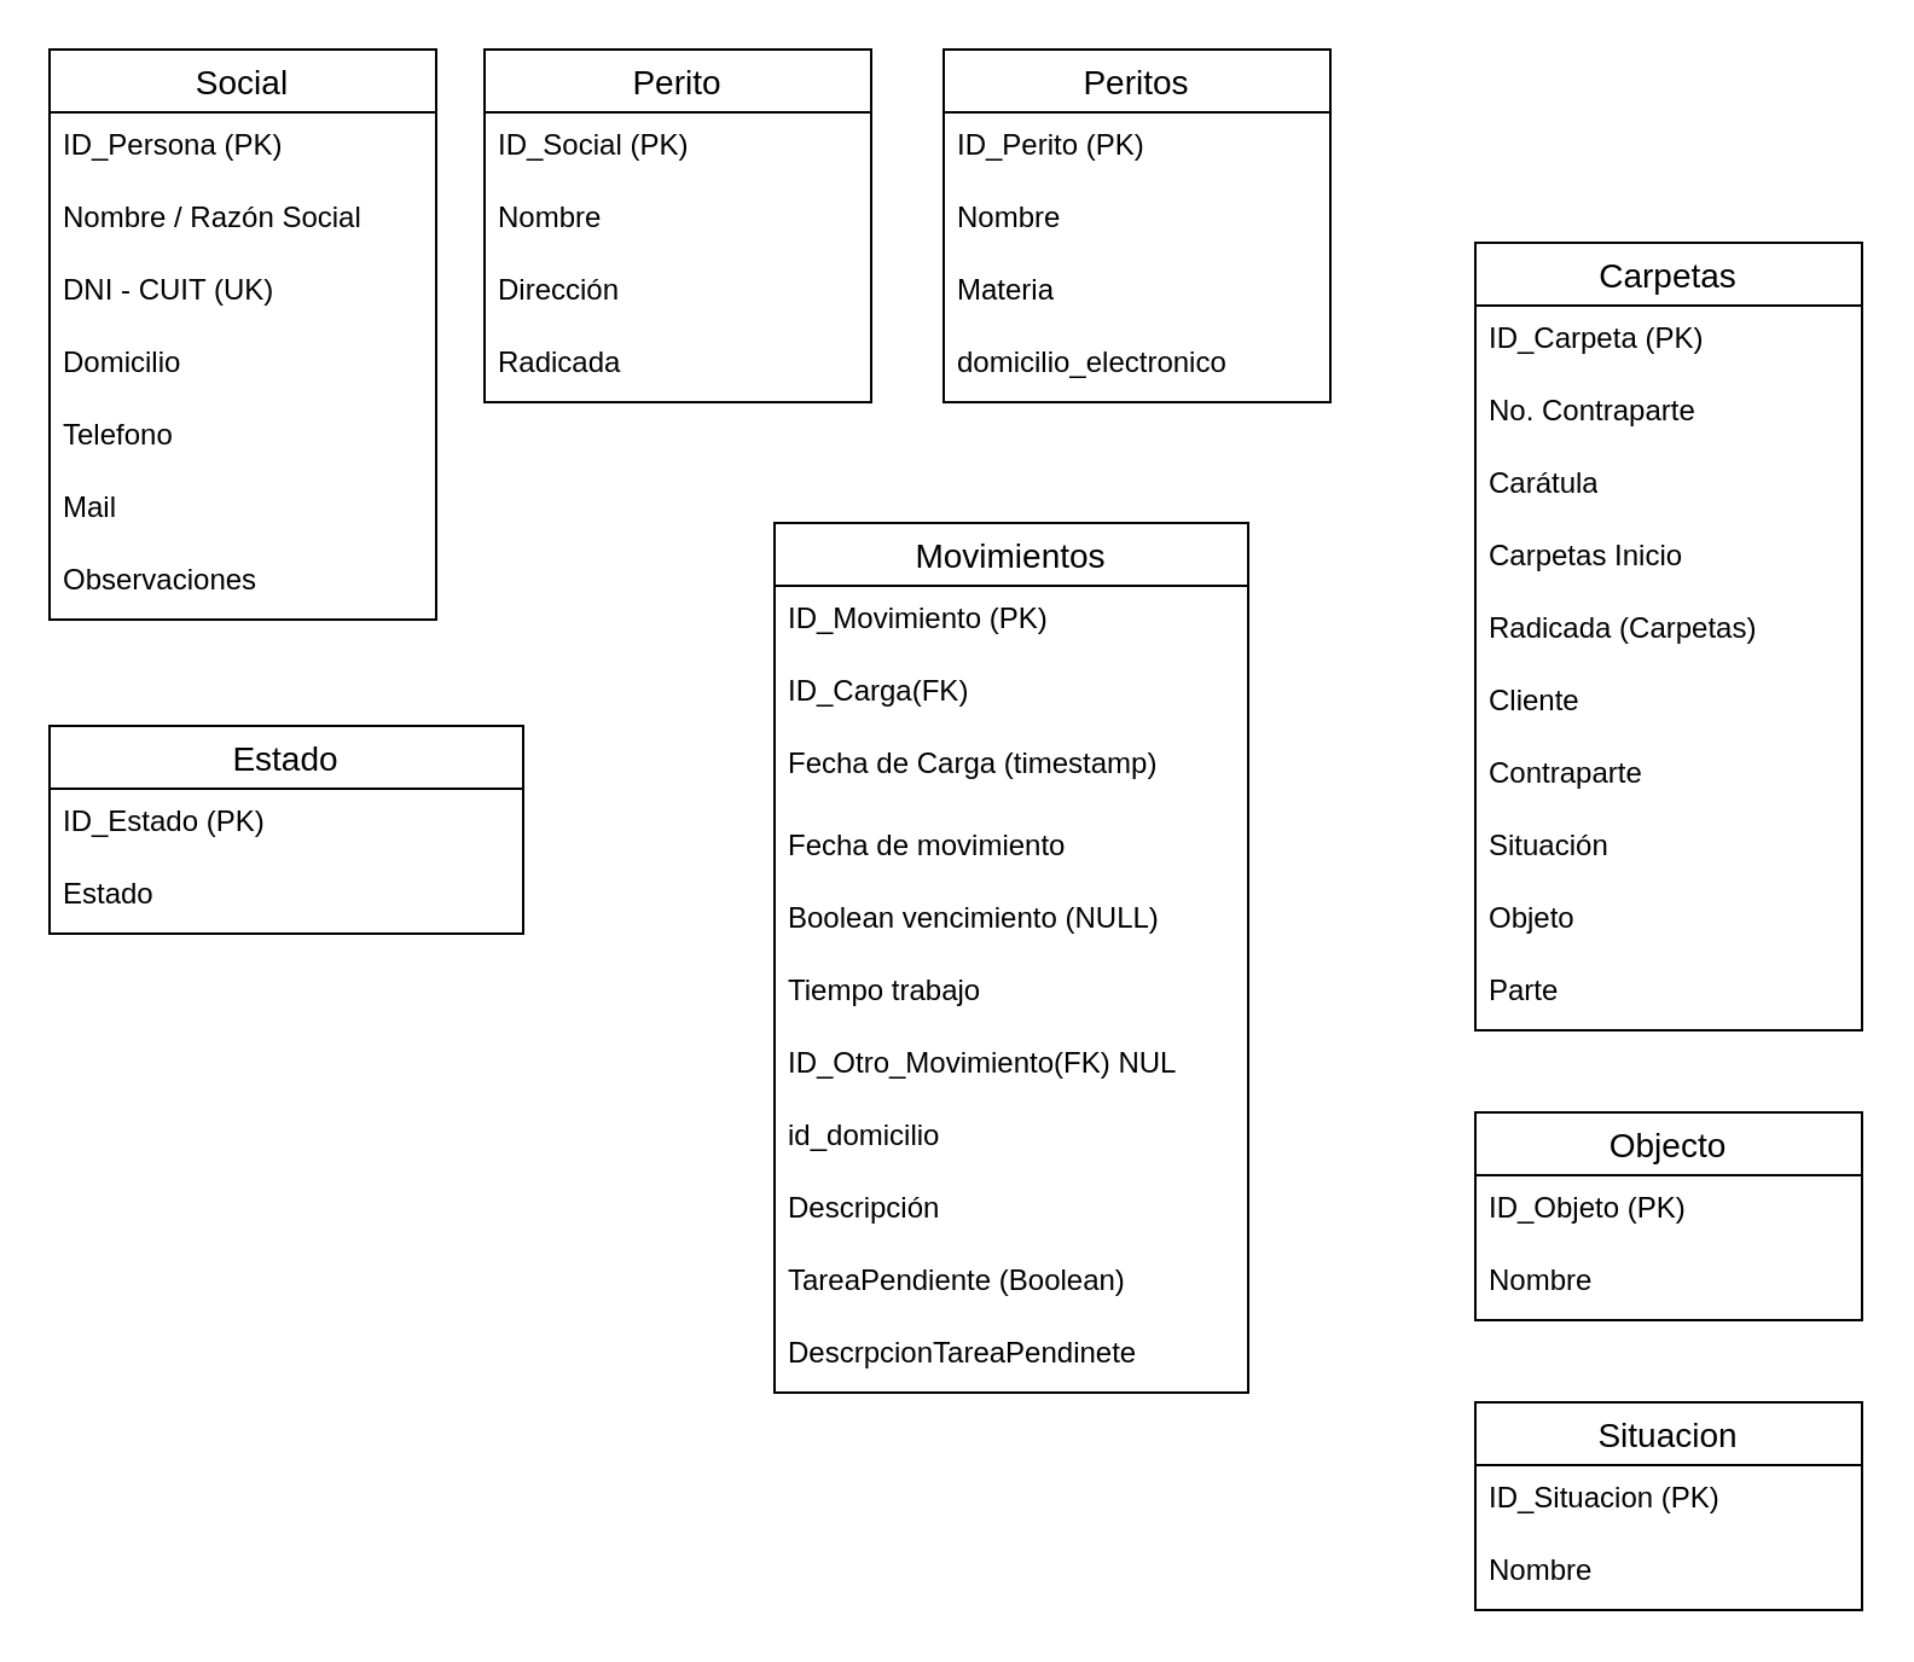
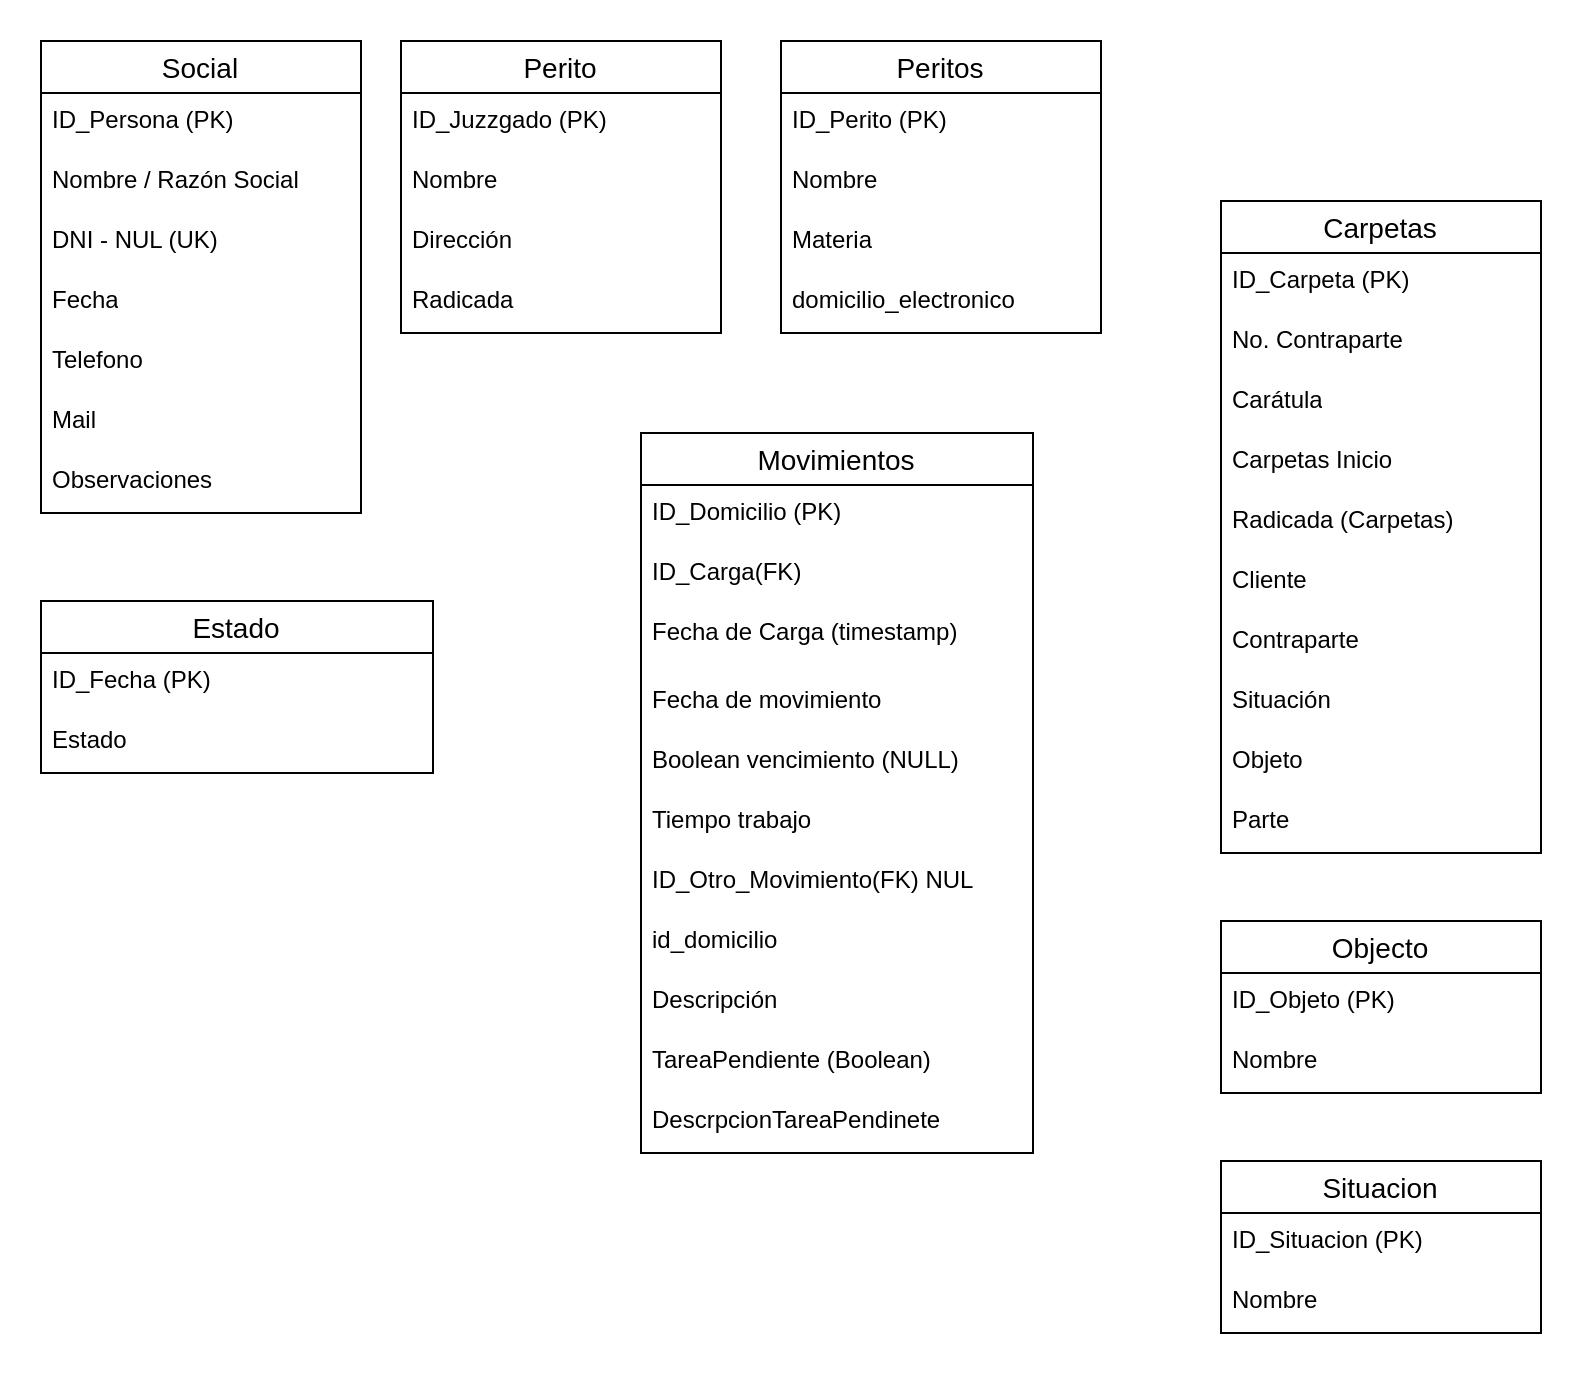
  <mxCell id="0" />
  <mxCell id="1" parent="0" />
  <mxCell id="2" value="Social" style="swimlane;fontStyle=0;childLayout=stackLayout;horizontal=1;startSize=26;horizontalStack=0;resizeParent=1;resizeParentMax=0;resizeLast=0;collapsible=1;marginBottom=0;align=center;fontSize=14;" parent="1" vertex="1"><mxGeometry x="20" y="20" width="160" height="236" as="geometry"><mxRectangle x="420" y="20" width="60" height="30" as="alternateBounds" /></mxGeometry></mxCell>
  <mxCell id="3" value="ID_Persona (PK)" style="text;strokeColor=none;fillColor=none;spacingLeft=4;spacingRight=4;overflow=hidden;rotatable=0;points=[[0,0.5],[1,0.5]];portConstraint=eastwest;fontSize=12;whiteSpace=wrap;html=1;" parent="2" vertex="1"><mxGeometry y="26" width="160" height="30" as="geometry" /></mxCell>
  <mxCell id="4" value="Nombre / Razón Social" style="text;strokeColor=none;fillColor=none;spacingLeft=4;spacingRight=4;overflow=hidden;rotatable=0;points=[[0,0.5],[1,0.5]];portConstraint=eastwest;fontSize=12;whiteSpace=wrap;html=1;" parent="2" vertex="1"><mxGeometry y="56" width="160" height="30" as="geometry" /></mxCell>
- <mxCell id="5" value="DNI - CUIT (UK)&lt;div&gt;&lt;br&gt;&lt;/div&gt;" style="text;strokeColor=none;fillColor=none;spacingLeft=4;spacingRight=4;overflow=hidden;rotatable=0;points=[[0,0.5],[1,0.5]];portConstraint=eastwest;fontSize=12;whiteSpace=wrap;html=1;" parent="2" vertex="1"><mxGeometry y="86" width="160" height="30" as="geometry" /></mxCell>
- <mxCell id="6" value="Domicilio" style="text;strokeColor=none;fillColor=none;spacingLeft=4;spacingRight=4;overflow=hidden;rotatable=0;points=[[0,0.5],[1,0.5]];portConstraint=eastwest;fontSize=12;whiteSpace=wrap;html=1;" parent="2" vertex="1"><mxGeometry y="116" width="160" height="30" as="geometry" /></mxCell>
+ <mxCell id="5" value="DNI - NUL (UK)&lt;div&gt;&lt;br&gt;&lt;/div&gt;" style="text;strokeColor=none;fillColor=none;spacingLeft=4;spacingRight=4;overflow=hidden;rotatable=0;points=[[0,0.5],[1,0.5]];portConstraint=eastwest;fontSize=12;whiteSpace=wrap;html=1;" parent="2" vertex="1"><mxGeometry y="86" width="160" height="30" as="geometry" /></mxCell>
+ <mxCell id="6" value="Fecha" style="text;strokeColor=none;fillColor=none;spacingLeft=4;spacingRight=4;overflow=hidden;rotatable=0;points=[[0,0.5],[1,0.5]];portConstraint=eastwest;fontSize=12;whiteSpace=wrap;html=1;" parent="2" vertex="1"><mxGeometry y="116" width="160" height="30" as="geometry" /></mxCell>
  <mxCell id="7" value="Telefono" style="text;strokeColor=none;fillColor=none;spacingLeft=4;spacingRight=4;overflow=hidden;rotatable=0;points=[[0,0.5],[1,0.5]];portConstraint=eastwest;fontSize=12;whiteSpace=wrap;html=1;" parent="2" vertex="1"><mxGeometry y="146" width="160" height="30" as="geometry" /></mxCell>
  <mxCell id="8" value="Mail" style="text;strokeColor=none;fillColor=none;spacingLeft=4;spacingRight=4;overflow=hidden;rotatable=0;points=[[0,0.5],[1,0.5]];portConstraint=eastwest;fontSize=12;whiteSpace=wrap;html=1;" parent="2" vertex="1"><mxGeometry y="176" width="160" height="30" as="geometry" /></mxCell>
  <mxCell id="9" value="Observaciones" style="text;strokeColor=none;fillColor=none;spacingLeft=4;spacingRight=4;overflow=hidden;rotatable=0;points=[[0,0.5],[1,0.5]];portConstraint=eastwest;fontSize=12;whiteSpace=wrap;html=1;" parent="2" vertex="1"><mxGeometry y="206" width="160" height="30" as="geometry" /></mxCell>
  <mxCell id="10" value="Perito" style="swimlane;fontStyle=0;childLayout=stackLayout;horizontal=1;startSize=26;horizontalStack=0;resizeParent=1;resizeParentMax=0;resizeLast=0;collapsible=1;marginBottom=0;align=center;fontSize=14;" parent="1" vertex="1"><mxGeometry x="200" y="20" width="160" height="146" as="geometry" /></mxCell>
- <mxCell id="11" value="ID_Social (PK)" style="text;strokeColor=none;fillColor=none;spacingLeft=4;spacingRight=4;overflow=hidden;rotatable=0;points=[[0,0.5],[1,0.5]];portConstraint=eastwest;fontSize=12;whiteSpace=wrap;html=1;" parent="10" vertex="1"><mxGeometry y="26" width="160" height="30" as="geometry" /></mxCell>
+ <mxCell id="11" value="ID_Juzzgado (PK)" style="text;strokeColor=none;fillColor=none;spacingLeft=4;spacingRight=4;overflow=hidden;rotatable=0;points=[[0,0.5],[1,0.5]];portConstraint=eastwest;fontSize=12;whiteSpace=wrap;html=1;" parent="10" vertex="1"><mxGeometry y="26" width="160" height="30" as="geometry" /></mxCell>
  <mxCell id="12" value="Nombre" style="text;strokeColor=none;fillColor=none;spacingLeft=4;spacingRight=4;overflow=hidden;rotatable=0;points=[[0,0.5],[1,0.5]];portConstraint=eastwest;fontSize=12;whiteSpace=wrap;html=1;" parent="10" vertex="1"><mxGeometry y="56" width="160" height="30" as="geometry" /></mxCell>
  <mxCell id="13" value="Dirección" style="text;strokeColor=none;fillColor=none;spacingLeft=4;spacingRight=4;overflow=hidden;rotatable=0;points=[[0,0.5],[1,0.5]];portConstraint=eastwest;fontSize=12;whiteSpace=wrap;html=1;" parent="10" vertex="1"><mxGeometry y="86" width="160" height="30" as="geometry" /></mxCell>
  <mxCell id="14" value="Radicada" style="text;strokeColor=none;fillColor=none;spacingLeft=4;spacingRight=4;overflow=hidden;rotatable=0;points=[[0,0.5],[1,0.5]];portConstraint=eastwest;fontSize=12;whiteSpace=wrap;html=1;" parent="10" vertex="1"><mxGeometry y="116" width="160" height="30" as="geometry" /></mxCell>
  <mxCell id="15" value="Peritos" style="swimlane;fontStyle=0;childLayout=stackLayout;horizontal=1;startSize=26;horizontalStack=0;resizeParent=1;resizeParentMax=0;resizeLast=0;collapsible=1;marginBottom=0;align=center;fontSize=14;" parent="1" vertex="1"><mxGeometry x="390" y="20" width="160" height="146" as="geometry" /></mxCell>
  <mxCell id="16" value="ID_Perito (PK)" style="text;strokeColor=none;fillColor=none;spacingLeft=4;spacingRight=4;overflow=hidden;rotatable=0;points=[[0,0.5],[1,0.5]];portConstraint=eastwest;fontSize=12;whiteSpace=wrap;html=1;" parent="15" vertex="1"><mxGeometry y="26" width="160" height="30" as="geometry" /></mxCell>
  <mxCell id="17" value="Nombre" style="text;strokeColor=none;fillColor=none;spacingLeft=4;spacingRight=4;overflow=hidden;rotatable=0;points=[[0,0.5],[1,0.5]];portConstraint=eastwest;fontSize=12;whiteSpace=wrap;html=1;" parent="15" vertex="1"><mxGeometry y="56" width="160" height="30" as="geometry" /></mxCell>
  <mxCell id="18" value="Materia" style="text;strokeColor=none;fillColor=none;spacingLeft=4;spacingRight=4;overflow=hidden;rotatable=0;points=[[0,0.5],[1,0.5]];portConstraint=eastwest;fontSize=12;whiteSpace=wrap;html=1;" vertex="1" parent="15"><mxGeometry y="86" width="160" height="30" as="geometry" /></mxCell>
  <mxCell id="19" value="domicilio_electronico" style="text;strokeColor=none;fillColor=none;spacingLeft=4;spacingRight=4;overflow=hidden;rotatable=0;points=[[0,0.5],[1,0.5]];portConstraint=eastwest;fontSize=12;whiteSpace=wrap;html=1;" parent="15" vertex="1"><mxGeometry y="116" width="160" height="30" as="geometry" /></mxCell>
  <mxCell id="20" value="Carpetas" style="swimlane;fontStyle=0;childLayout=stackLayout;horizontal=1;startSize=26;horizontalStack=0;resizeParent=1;resizeParentMax=0;resizeLast=0;collapsible=1;marginBottom=0;align=center;fontSize=14;" parent="1" vertex="1"><mxGeometry x="610" y="100" width="160" height="326" as="geometry" /></mxCell>
  <mxCell id="21" value="ID_Carpeta (PK)" style="text;strokeColor=none;fillColor=none;spacingLeft=4;spacingRight=4;overflow=hidden;rotatable=0;points=[[0,0.5],[1,0.5]];portConstraint=eastwest;fontSize=12;whiteSpace=wrap;html=1;" vertex="1" parent="20"><mxGeometry y="26" width="160" height="30" as="geometry" /></mxCell>
  <mxCell id="22" value="No. Contraparte" style="text;strokeColor=none;fillColor=none;spacingLeft=4;spacingRight=4;overflow=hidden;rotatable=0;points=[[0,0.5],[1,0.5]];portConstraint=eastwest;fontSize=12;whiteSpace=wrap;html=1;" vertex="1" parent="20"><mxGeometry y="56" width="160" height="30" as="geometry" /></mxCell>
  <mxCell id="23" value="Carátula" style="text;strokeColor=none;fillColor=none;spacingLeft=4;spacingRight=4;overflow=hidden;rotatable=0;points=[[0,0.5],[1,0.5]];portConstraint=eastwest;fontSize=12;whiteSpace=wrap;html=1;" vertex="1" parent="20"><mxGeometry y="86" width="160" height="30" as="geometry" /></mxCell>
  <mxCell id="24" value="Carpetas Inicio" style="text;strokeColor=none;fillColor=none;spacingLeft=4;spacingRight=4;overflow=hidden;rotatable=0;points=[[0,0.5],[1,0.5]];portConstraint=eastwest;fontSize=12;whiteSpace=wrap;html=1;" parent="20" vertex="1"><mxGeometry y="116" width="160" height="30" as="geometry" /></mxCell>
  <mxCell id="25" value="Radicada (Carpetas)&lt;div&gt;&lt;br&gt;&lt;/div&gt;" style="text;strokeColor=none;fillColor=none;spacingLeft=4;spacingRight=4;overflow=hidden;rotatable=0;points=[[0,0.5],[1,0.5]];portConstraint=eastwest;fontSize=12;whiteSpace=wrap;html=1;" vertex="1" parent="20"><mxGeometry y="146" width="160" height="30" as="geometry" /></mxCell>
  <mxCell id="26" value="Cliente" style="text;strokeColor=none;fillColor=none;spacingLeft=4;spacingRight=4;overflow=hidden;rotatable=0;points=[[0,0.5],[1,0.5]];portConstraint=eastwest;fontSize=12;whiteSpace=wrap;html=1;" vertex="1" parent="20"><mxGeometry y="176" width="160" height="30" as="geometry" /></mxCell>
  <mxCell id="27" value="Contraparte" style="text;strokeColor=none;fillColor=none;spacingLeft=4;spacingRight=4;overflow=hidden;rotatable=0;points=[[0,0.5],[1,0.5]];portConstraint=eastwest;fontSize=12;whiteSpace=wrap;html=1;" vertex="1" parent="20"><mxGeometry y="206" width="160" height="30" as="geometry" /></mxCell>
  <mxCell id="28" value="Situación" style="text;strokeColor=none;fillColor=none;spacingLeft=4;spacingRight=4;overflow=hidden;rotatable=0;points=[[0,0.5],[1,0.5]];portConstraint=eastwest;fontSize=12;whiteSpace=wrap;html=1;" vertex="1" parent="20"><mxGeometry y="236" width="160" height="30" as="geometry" /></mxCell>
  <mxCell id="29" value="Objeto" style="text;strokeColor=none;fillColor=none;spacingLeft=4;spacingRight=4;overflow=hidden;rotatable=0;points=[[0,0.5],[1,0.5]];portConstraint=eastwest;fontSize=12;whiteSpace=wrap;html=1;" vertex="1" parent="20"><mxGeometry y="266" width="160" height="30" as="geometry" /></mxCell>
  <mxCell id="30" value="Parte" style="text;strokeColor=none;fillColor=none;spacingLeft=4;spacingRight=4;overflow=hidden;rotatable=0;points=[[0,0.5],[1,0.5]];portConstraint=eastwest;fontSize=12;whiteSpace=wrap;html=1;" parent="20" vertex="1"><mxGeometry y="296" width="160" height="30" as="geometry" /></mxCell>
  <mxCell id="31" value="Movimientos" style="swimlane;fontStyle=0;childLayout=stackLayout;horizontal=1;startSize=26;horizontalStack=0;resizeParent=1;resizeParentMax=0;resizeLast=0;collapsible=1;marginBottom=0;align=center;fontSize=14;" parent="1" vertex="1"><mxGeometry x="320" y="216" width="196" height="360" as="geometry" /></mxCell>
- <mxCell id="32" value="ID_Movimiento (PK)" style="text;strokeColor=none;fillColor=none;spacingLeft=4;spacingRight=4;overflow=hidden;rotatable=0;points=[[0,0.5],[1,0.5]];portConstraint=eastwest;fontSize=12;whiteSpace=wrap;html=1;" parent="31" vertex="1"><mxGeometry y="26" width="196" height="30" as="geometry" /></mxCell>
+ <mxCell id="32" value="ID_Domicilio (PK)" style="text;strokeColor=none;fillColor=none;spacingLeft=4;spacingRight=4;overflow=hidden;rotatable=0;points=[[0,0.5],[1,0.5]];portConstraint=eastwest;fontSize=12;whiteSpace=wrap;html=1;" parent="31" vertex="1"><mxGeometry y="26" width="196" height="30" as="geometry" /></mxCell>
  <mxCell id="33" value="ID_Carga(FK)" style="text;strokeColor=none;fillColor=none;spacingLeft=4;spacingRight=4;overflow=hidden;rotatable=0;points=[[0,0.5],[1,0.5]];portConstraint=eastwest;fontSize=12;whiteSpace=wrap;html=1;" vertex="1" parent="31"><mxGeometry y="56" width="196" height="30" as="geometry" /></mxCell>
  <mxCell id="34" value="Fecha de Carga (timestamp)" style="text;strokeColor=none;fillColor=none;spacingLeft=4;spacingRight=4;overflow=hidden;rotatable=0;points=[[0,0.5],[1,0.5]];portConstraint=eastwest;fontSize=12;whiteSpace=wrap;html=1;" parent="31" vertex="1"><mxGeometry y="86" width="196" height="34" as="geometry" /></mxCell>
  <mxCell id="35" value="Fecha de movimiento" style="text;strokeColor=none;fillColor=none;spacingLeft=4;spacingRight=4;overflow=hidden;rotatable=0;points=[[0,0.5],[1,0.5]];portConstraint=eastwest;fontSize=12;whiteSpace=wrap;html=1;" vertex="1" parent="31"><mxGeometry y="120" width="196" height="30" as="geometry" /></mxCell>
  <mxCell id="36" value="Boolean vencimiento (NULL)" style="text;strokeColor=none;fillColor=none;spacingLeft=4;spacingRight=4;overflow=hidden;rotatable=0;points=[[0,0.5],[1,0.5]];portConstraint=eastwest;fontSize=12;whiteSpace=wrap;html=1;" vertex="1" parent="31"><mxGeometry y="150" width="196" height="30" as="geometry" /></mxCell>
  <mxCell id="37" value="Tiempo trabajo" style="text;strokeColor=none;fillColor=none;spacingLeft=4;spacingRight=4;overflow=hidden;rotatable=0;points=[[0,0.5],[1,0.5]];portConstraint=eastwest;fontSize=12;whiteSpace=wrap;html=1;" vertex="1" parent="31"><mxGeometry y="180" width="196" height="30" as="geometry" /></mxCell>
  <mxCell id="38" value="ID_Otro_Movimiento(FK) NUL" style="text;strokeColor=none;fillColor=none;spacingLeft=4;spacingRight=4;overflow=hidden;rotatable=0;points=[[0,0.5],[1,0.5]];portConstraint=eastwest;fontSize=12;whiteSpace=wrap;html=1;" vertex="1" parent="31"><mxGeometry y="210" width="196" height="30" as="geometry" /></mxCell>
  <mxCell id="39" value="id_domicilio" style="text;strokeColor=none;fillColor=none;spacingLeft=4;spacingRight=4;overflow=hidden;rotatable=0;points=[[0,0.5],[1,0.5]];portConstraint=eastwest;fontSize=12;whiteSpace=wrap;html=1;" vertex="1" parent="31"><mxGeometry y="240" width="196" height="30" as="geometry" /></mxCell>
  <mxCell id="40" value="Descripción" style="text;strokeColor=none;fillColor=none;spacingLeft=4;spacingRight=4;overflow=hidden;rotatable=0;points=[[0,0.5],[1,0.5]];portConstraint=eastwest;fontSize=12;whiteSpace=wrap;html=1;" vertex="1" parent="31"><mxGeometry y="270" width="196" height="30" as="geometry" /></mxCell>
  <mxCell id="41" value="TareaPendiente (Boolean)" style="text;strokeColor=none;fillColor=none;spacingLeft=4;spacingRight=4;overflow=hidden;rotatable=0;points=[[0,0.5],[1,0.5]];portConstraint=eastwest;fontSize=12;whiteSpace=wrap;html=1;" vertex="1" parent="31"><mxGeometry y="300" width="196" height="30" as="geometry" /></mxCell>
  <mxCell id="42" value="DescrpcionTareaPendinete" style="text;strokeColor=none;fillColor=none;spacingLeft=4;spacingRight=4;overflow=hidden;rotatable=0;points=[[0,0.5],[1,0.5]];portConstraint=eastwest;fontSize=12;whiteSpace=wrap;html=1;" parent="31" vertex="1"><mxGeometry y="330" width="196" height="30" as="geometry" /></mxCell>
  <mxCell id="43" value="Estado" style="swimlane;fontStyle=0;childLayout=stackLayout;horizontal=1;startSize=26;horizontalStack=0;resizeParent=1;resizeParentMax=0;resizeLast=0;collapsible=1;marginBottom=0;align=center;fontSize=14;" vertex="1" parent="1"><mxGeometry x="20" y="300" width="196" height="86" as="geometry" /></mxCell>
- <mxCell id="44" value="ID_Estado (PK)" style="text;strokeColor=none;fillColor=none;spacingLeft=4;spacingRight=4;overflow=hidden;rotatable=0;points=[[0,0.5],[1,0.5]];portConstraint=eastwest;fontSize=12;whiteSpace=wrap;html=1;" vertex="1" parent="43"><mxGeometry y="26" width="196" height="30" as="geometry" /></mxCell>
+ <mxCell id="44" value="ID_Fecha (PK)" style="text;strokeColor=none;fillColor=none;spacingLeft=4;spacingRight=4;overflow=hidden;rotatable=0;points=[[0,0.5],[1,0.5]];portConstraint=eastwest;fontSize=12;whiteSpace=wrap;html=1;" vertex="1" parent="43"><mxGeometry y="26" width="196" height="30" as="geometry" /></mxCell>
  <mxCell id="45" value="Estado" style="text;strokeColor=none;fillColor=none;spacingLeft=4;spacingRight=4;overflow=hidden;rotatable=0;points=[[0,0.5],[1,0.5]];portConstraint=eastwest;fontSize=12;whiteSpace=wrap;html=1;" vertex="1" parent="43"><mxGeometry y="56" width="196" height="30" as="geometry" /></mxCell>
  <mxCell id="46" value="Objecto" style="swimlane;fontStyle=0;childLayout=stackLayout;horizontal=1;startSize=26;horizontalStack=0;resizeParent=1;resizeParentMax=0;resizeLast=0;collapsible=1;marginBottom=0;align=center;fontSize=14;" vertex="1" parent="1"><mxGeometry x="610" y="460" width="160" height="86" as="geometry" /></mxCell>
  <mxCell id="47" value="ID_Objeto (PK)" style="text;strokeColor=none;fillColor=none;spacingLeft=4;spacingRight=4;overflow=hidden;rotatable=0;points=[[0,0.5],[1,0.5]];portConstraint=eastwest;fontSize=12;whiteSpace=wrap;html=1;" vertex="1" parent="46"><mxGeometry y="26" width="160" height="30" as="geometry" /></mxCell>
  <mxCell id="48" value="Nombre" style="text;strokeColor=none;fillColor=none;spacingLeft=4;spacingRight=4;overflow=hidden;rotatable=0;points=[[0,0.5],[1,0.5]];portConstraint=eastwest;fontSize=12;whiteSpace=wrap;html=1;" vertex="1" parent="46"><mxGeometry y="56" width="160" height="30" as="geometry" /></mxCell>
  <mxCell id="49" value="Situacion" style="swimlane;fontStyle=0;childLayout=stackLayout;horizontal=1;startSize=26;horizontalStack=0;resizeParent=1;resizeParentMax=0;resizeLast=0;collapsible=1;marginBottom=0;align=center;fontSize=14;" vertex="1" parent="1"><mxGeometry x="610" y="580" width="160" height="86" as="geometry" /></mxCell>
  <mxCell id="50" value="ID_Situacion (PK)" style="text;strokeColor=none;fillColor=none;spacingLeft=4;spacingRight=4;overflow=hidden;rotatable=0;points=[[0,0.5],[1,0.5]];portConstraint=eastwest;fontSize=12;whiteSpace=wrap;html=1;" vertex="1" parent="49"><mxGeometry y="26" width="160" height="30" as="geometry" /></mxCell>
  <mxCell id="51" value="Nombre" style="text;strokeColor=none;fillColor=none;spacingLeft=4;spacingRight=4;overflow=hidden;rotatable=0;points=[[0,0.5],[1,0.5]];portConstraint=eastwest;fontSize=12;whiteSpace=wrap;html=1;" vertex="1" parent="49"><mxGeometry y="56" width="160" height="30" as="geometry" /></mxCell>
